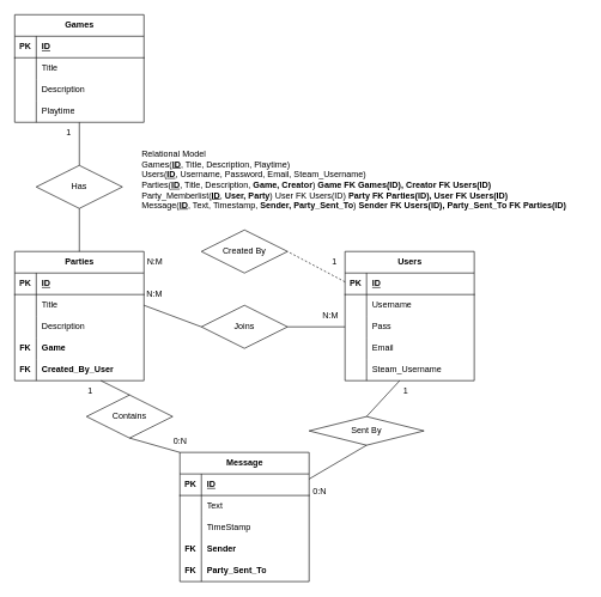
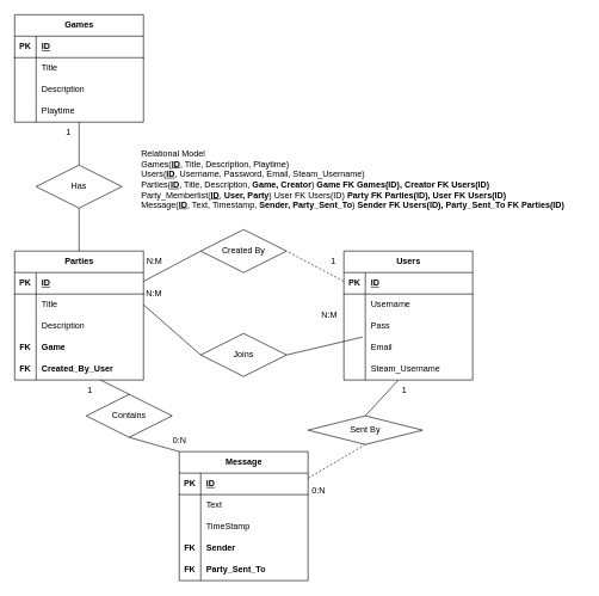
  <mxCell id="0" />
  <mxCell id="1" parent="0" />
  <mxCell id="2" value="Games" style="shape=table;startSize=30;container=1;collapsible=1;childLayout=tableLayout;fixedRows=1;rowLines=0;fontStyle=1;align=center;resizeLast=1;html=1;" vertex="1" parent="1"><mxGeometry x="20" y="20" width="180" height="150" as="geometry" /></mxCell>
  <mxCell id="3" value="" style="shape=tableRow;horizontal=0;startSize=0;swimlaneHead=0;swimlaneBody=0;fillColor=none;collapsible=0;dropTarget=0;points=[[0,0.5],[1,0.5]];portConstraint=eastwest;top=0;left=0;right=0;bottom=1;" vertex="1" parent="2"><mxGeometry y="30" width="180" height="30" as="geometry" /></mxCell>
  <mxCell id="4" value="PK" style="shape=partialRectangle;connectable=0;fillColor=none;top=0;left=0;bottom=0;right=0;fontStyle=1;overflow=hidden;whiteSpace=wrap;html=1;" vertex="1" parent="3"><mxGeometry width="30" height="30" as="geometry"><mxRectangle width="30" height="30" as="alternateBounds" /></mxGeometry></mxCell>
  <mxCell id="5" value="ID" style="shape=partialRectangle;connectable=0;fillColor=none;top=0;left=0;bottom=0;right=0;align=left;spacingLeft=6;fontStyle=5;overflow=hidden;whiteSpace=wrap;html=1;" vertex="1" parent="3"><mxGeometry x="30" width="150" height="30" as="geometry"><mxRectangle width="150" height="30" as="alternateBounds" /></mxGeometry></mxCell>
  <mxCell id="6" value="" style="shape=tableRow;horizontal=0;startSize=0;swimlaneHead=0;swimlaneBody=0;fillColor=none;collapsible=0;dropTarget=0;points=[[0,0.5],[1,0.5]];portConstraint=eastwest;top=0;left=0;right=0;bottom=0;" vertex="1" parent="2"><mxGeometry y="60" width="180" height="30" as="geometry" /></mxCell>
  <mxCell id="7" value="" style="shape=partialRectangle;connectable=0;fillColor=none;top=0;left=0;bottom=0;right=0;editable=1;overflow=hidden;whiteSpace=wrap;html=1;" vertex="1" parent="6"><mxGeometry width="30" height="30" as="geometry"><mxRectangle width="30" height="30" as="alternateBounds" /></mxGeometry></mxCell>
  <mxCell id="8" value="Title" style="shape=partialRectangle;connectable=0;fillColor=none;top=0;left=0;bottom=0;right=0;align=left;spacingLeft=6;overflow=hidden;whiteSpace=wrap;html=1;" vertex="1" parent="6"><mxGeometry x="30" width="150" height="30" as="geometry"><mxRectangle width="150" height="30" as="alternateBounds" /></mxGeometry></mxCell>
  <mxCell id="9" value="" style="shape=tableRow;horizontal=0;startSize=0;swimlaneHead=0;swimlaneBody=0;fillColor=none;collapsible=0;dropTarget=0;points=[[0,0.5],[1,0.5]];portConstraint=eastwest;top=0;left=0;right=0;bottom=0;" vertex="1" parent="2"><mxGeometry y="90" width="180" height="30" as="geometry" /></mxCell>
  <mxCell id="10" value="" style="shape=partialRectangle;connectable=0;fillColor=none;top=0;left=0;bottom=0;right=0;editable=1;overflow=hidden;whiteSpace=wrap;html=1;" vertex="1" parent="9"><mxGeometry width="30" height="30" as="geometry"><mxRectangle width="30" height="30" as="alternateBounds" /></mxGeometry></mxCell>
  <mxCell id="11" value="Description" style="shape=partialRectangle;connectable=0;fillColor=none;top=0;left=0;bottom=0;right=0;align=left;spacingLeft=6;overflow=hidden;whiteSpace=wrap;html=1;" vertex="1" parent="9"><mxGeometry x="30" width="150" height="30" as="geometry"><mxRectangle width="150" height="30" as="alternateBounds" /></mxGeometry></mxCell>
  <mxCell id="12" value="" style="shape=tableRow;horizontal=0;startSize=0;swimlaneHead=0;swimlaneBody=0;fillColor=none;collapsible=0;dropTarget=0;points=[[0,0.5],[1,0.5]];portConstraint=eastwest;top=0;left=0;right=0;bottom=0;" vertex="1" parent="2"><mxGeometry y="120" width="180" height="30" as="geometry" /></mxCell>
  <mxCell id="13" value="" style="shape=partialRectangle;connectable=0;fillColor=none;top=0;left=0;bottom=0;right=0;editable=1;overflow=hidden;whiteSpace=wrap;html=1;" vertex="1" parent="12"><mxGeometry width="30" height="30" as="geometry"><mxRectangle width="30" height="30" as="alternateBounds" /></mxGeometry></mxCell>
  <mxCell id="14" value="Playtime" style="shape=partialRectangle;connectable=0;fillColor=none;top=0;left=0;bottom=0;right=0;align=left;spacingLeft=6;overflow=hidden;whiteSpace=wrap;html=1;" vertex="1" parent="12"><mxGeometry x="30" width="150" height="30" as="geometry"><mxRectangle width="150" height="30" as="alternateBounds" /></mxGeometry></mxCell>
  <mxCell id="15" value="Users" style="shape=table;startSize=30;container=1;collapsible=1;childLayout=tableLayout;fixedRows=1;rowLines=0;fontStyle=1;align=center;resizeLast=1;html=1;" vertex="1" parent="1"><mxGeometry x="480" y="350" width="180" height="180" as="geometry" /></mxCell>
  <mxCell id="16" value="" style="shape=tableRow;horizontal=0;startSize=0;swimlaneHead=0;swimlaneBody=0;fillColor=none;collapsible=0;dropTarget=0;points=[[0,0.5],[1,0.5]];portConstraint=eastwest;top=0;left=0;right=0;bottom=1;" vertex="1" parent="15"><mxGeometry y="30" width="180" height="30" as="geometry" /></mxCell>
  <mxCell id="17" value="PK" style="shape=partialRectangle;connectable=0;fillColor=none;top=0;left=0;bottom=0;right=0;fontStyle=1;overflow=hidden;whiteSpace=wrap;html=1;" vertex="1" parent="16"><mxGeometry width="30.0" height="30" as="geometry"><mxRectangle width="30.0" height="30" as="alternateBounds" /></mxGeometry></mxCell>
  <mxCell id="18" value="ID" style="shape=partialRectangle;connectable=0;fillColor=none;top=0;left=0;bottom=0;right=0;align=left;spacingLeft=6;fontStyle=5;overflow=hidden;whiteSpace=wrap;html=1;" vertex="1" parent="16"><mxGeometry x="30.0" width="150.0" height="30" as="geometry"><mxRectangle width="150.0" height="30" as="alternateBounds" /></mxGeometry></mxCell>
  <mxCell id="19" value="" style="shape=tableRow;horizontal=0;startSize=0;swimlaneHead=0;swimlaneBody=0;fillColor=none;collapsible=0;dropTarget=0;points=[[0,0.5],[1,0.5]];portConstraint=eastwest;top=0;left=0;right=0;bottom=0;" vertex="1" parent="15"><mxGeometry y="60" width="180" height="30" as="geometry" /></mxCell>
  <mxCell id="20" value="" style="shape=partialRectangle;connectable=0;fillColor=none;top=0;left=0;bottom=0;right=0;editable=1;overflow=hidden;whiteSpace=wrap;html=1;" vertex="1" parent="19"><mxGeometry width="30.0" height="30" as="geometry"><mxRectangle width="30.0" height="30" as="alternateBounds" /></mxGeometry></mxCell>
  <mxCell id="21" value="Username" style="shape=partialRectangle;connectable=0;fillColor=none;top=0;left=0;bottom=0;right=0;align=left;spacingLeft=6;overflow=hidden;whiteSpace=wrap;html=1;" vertex="1" parent="19"><mxGeometry x="30.0" width="150.0" height="30" as="geometry"><mxRectangle width="150.0" height="30" as="alternateBounds" /></mxGeometry></mxCell>
  <mxCell id="22" value="" style="shape=tableRow;horizontal=0;startSize=0;swimlaneHead=0;swimlaneBody=0;fillColor=none;collapsible=0;dropTarget=0;points=[[0,0.5],[1,0.5]];portConstraint=eastwest;top=0;left=0;right=0;bottom=0;" vertex="1" parent="15"><mxGeometry y="90" width="180" height="30" as="geometry" /></mxCell>
  <mxCell id="23" value="" style="shape=partialRectangle;connectable=0;fillColor=none;top=0;left=0;bottom=0;right=0;editable=1;overflow=hidden;whiteSpace=wrap;html=1;" vertex="1" parent="22"><mxGeometry width="30.0" height="30" as="geometry"><mxRectangle width="30.0" height="30" as="alternateBounds" /></mxGeometry></mxCell>
  <mxCell id="24" value="Pass" style="shape=partialRectangle;connectable=0;fillColor=none;top=0;left=0;bottom=0;right=0;align=left;spacingLeft=6;overflow=hidden;whiteSpace=wrap;html=1;" vertex="1" parent="22"><mxGeometry x="30.0" width="150.0" height="30" as="geometry"><mxRectangle width="150.0" height="30" as="alternateBounds" /></mxGeometry></mxCell>
  <mxCell id="25" value="" style="shape=tableRow;horizontal=0;startSize=0;swimlaneHead=0;swimlaneBody=0;fillColor=none;collapsible=0;dropTarget=0;points=[[0,0.5],[1,0.5]];portConstraint=eastwest;top=0;left=0;right=0;bottom=0;" vertex="1" parent="15"><mxGeometry y="120" width="180" height="30" as="geometry" /></mxCell>
  <mxCell id="26" value="" style="shape=partialRectangle;connectable=0;fillColor=none;top=0;left=0;bottom=0;right=0;editable=1;overflow=hidden;whiteSpace=wrap;html=1;" vertex="1" parent="25"><mxGeometry width="30.0" height="30" as="geometry"><mxRectangle width="30.0" height="30" as="alternateBounds" /></mxGeometry></mxCell>
  <mxCell id="27" value="Email" style="shape=partialRectangle;connectable=0;fillColor=none;top=0;left=0;bottom=0;right=0;align=left;spacingLeft=6;overflow=hidden;whiteSpace=wrap;html=1;" vertex="1" parent="25"><mxGeometry x="30.0" width="150.0" height="30" as="geometry"><mxRectangle width="150.0" height="30" as="alternateBounds" /></mxGeometry></mxCell>
  <mxCell id="28" value="" style="shape=tableRow;horizontal=0;startSize=0;swimlaneHead=0;swimlaneBody=0;fillColor=none;collapsible=0;dropTarget=0;points=[[0,0.5],[1,0.5]];portConstraint=eastwest;top=0;left=0;right=0;bottom=0;" vertex="1" parent="15"><mxGeometry y="150" width="180" height="30" as="geometry" /></mxCell>
  <mxCell id="29" value="" style="shape=partialRectangle;connectable=0;fillColor=none;top=0;left=0;bottom=0;right=0;editable=1;overflow=hidden;whiteSpace=wrap;html=1;" vertex="1" parent="28"><mxGeometry width="30.0" height="30" as="geometry"><mxRectangle width="30.0" height="30" as="alternateBounds" /></mxGeometry></mxCell>
  <mxCell id="30" value="Steam_Username" style="shape=partialRectangle;connectable=0;fillColor=none;top=0;left=0;bottom=0;right=0;align=left;spacingLeft=6;overflow=hidden;whiteSpace=wrap;html=1;" vertex="1" parent="28"><mxGeometry x="30.0" width="150.0" height="30" as="geometry"><mxRectangle width="150.0" height="30" as="alternateBounds" /></mxGeometry></mxCell>
  <mxCell id="31" value="Parties" style="shape=table;startSize=30;container=1;collapsible=1;childLayout=tableLayout;fixedRows=1;rowLines=0;fontStyle=1;align=center;resizeLast=1;html=1;" vertex="1" parent="1"><mxGeometry x="20" y="350" width="180" height="180" as="geometry" /></mxCell>
  <mxCell id="32" value="" style="shape=tableRow;horizontal=0;startSize=0;swimlaneHead=0;swimlaneBody=0;fillColor=none;collapsible=0;dropTarget=0;points=[[0,0.5],[1,0.5]];portConstraint=eastwest;top=0;left=0;right=0;bottom=1;" vertex="1" parent="31"><mxGeometry y="30" width="180" height="30" as="geometry" /></mxCell>
  <mxCell id="33" value="PK" style="shape=partialRectangle;connectable=0;fillColor=none;top=0;left=0;bottom=0;right=0;fontStyle=1;overflow=hidden;whiteSpace=wrap;html=1;" vertex="1" parent="32"><mxGeometry width="30" height="30" as="geometry"><mxRectangle width="30" height="30" as="alternateBounds" /></mxGeometry></mxCell>
  <mxCell id="34" value="ID" style="shape=partialRectangle;connectable=0;fillColor=none;top=0;left=0;bottom=0;right=0;align=left;spacingLeft=6;fontStyle=5;overflow=hidden;whiteSpace=wrap;html=1;" vertex="1" parent="32"><mxGeometry x="30" width="150" height="30" as="geometry"><mxRectangle width="150" height="30" as="alternateBounds" /></mxGeometry></mxCell>
  <mxCell id="35" value="" style="shape=tableRow;horizontal=0;startSize=0;swimlaneHead=0;swimlaneBody=0;fillColor=none;collapsible=0;dropTarget=0;points=[[0,0.5],[1,0.5]];portConstraint=eastwest;top=0;left=0;right=0;bottom=0;" vertex="1" parent="31"><mxGeometry y="60" width="180" height="30" as="geometry" /></mxCell>
  <mxCell id="36" value="" style="shape=partialRectangle;connectable=0;fillColor=none;top=0;left=0;bottom=0;right=0;editable=1;overflow=hidden;whiteSpace=wrap;html=1;" vertex="1" parent="35"><mxGeometry width="30" height="30" as="geometry"><mxRectangle width="30" height="30" as="alternateBounds" /></mxGeometry></mxCell>
  <mxCell id="37" value="Title" style="shape=partialRectangle;connectable=0;fillColor=none;top=0;left=0;bottom=0;right=0;align=left;spacingLeft=6;overflow=hidden;whiteSpace=wrap;html=1;" vertex="1" parent="35"><mxGeometry x="30" width="150" height="30" as="geometry"><mxRectangle width="150" height="30" as="alternateBounds" /></mxGeometry></mxCell>
  <mxCell id="38" value="" style="shape=tableRow;horizontal=0;startSize=0;swimlaneHead=0;swimlaneBody=0;fillColor=none;collapsible=0;dropTarget=0;points=[[0,0.5],[1,0.5]];portConstraint=eastwest;top=0;left=0;right=0;bottom=0;" vertex="1" parent="31"><mxGeometry y="90" width="180" height="30" as="geometry" /></mxCell>
  <mxCell id="39" value="" style="shape=partialRectangle;connectable=0;fillColor=none;top=0;left=0;bottom=0;right=0;editable=1;overflow=hidden;whiteSpace=wrap;html=1;" vertex="1" parent="38"><mxGeometry width="30" height="30" as="geometry"><mxRectangle width="30" height="30" as="alternateBounds" /></mxGeometry></mxCell>
  <mxCell id="40" value="Description" style="shape=partialRectangle;connectable=0;fillColor=none;top=0;left=0;bottom=0;right=0;align=left;spacingLeft=6;overflow=hidden;whiteSpace=wrap;html=1;" vertex="1" parent="38"><mxGeometry x="30" width="150" height="30" as="geometry"><mxRectangle width="150" height="30" as="alternateBounds" /></mxGeometry></mxCell>
  <mxCell id="41" value="" style="shape=tableRow;horizontal=0;startSize=0;swimlaneHead=0;swimlaneBody=0;fillColor=none;collapsible=0;dropTarget=0;points=[[0,0.5],[1,0.5]];portConstraint=eastwest;top=0;left=0;right=0;bottom=0;" vertex="1" parent="31"><mxGeometry y="120" width="180" height="30" as="geometry" /></mxCell>
  <mxCell id="42" value="FK" style="shape=partialRectangle;connectable=0;fillColor=none;top=0;left=0;bottom=0;right=0;editable=1;overflow=hidden;whiteSpace=wrap;html=1;fontStyle=1" vertex="1" parent="41"><mxGeometry width="30" height="30" as="geometry"><mxRectangle width="30" height="30" as="alternateBounds" /></mxGeometry></mxCell>
  <mxCell id="43" value="Game" style="shape=partialRectangle;connectable=0;fillColor=none;top=0;left=0;bottom=0;right=0;align=left;spacingLeft=6;overflow=hidden;whiteSpace=wrap;html=1;fontStyle=1" vertex="1" parent="41"><mxGeometry x="30" width="150" height="30" as="geometry"><mxRectangle width="150" height="30" as="alternateBounds" /></mxGeometry></mxCell>
  <mxCell id="44" value="" style="shape=tableRow;horizontal=0;startSize=0;swimlaneHead=0;swimlaneBody=0;fillColor=none;collapsible=0;dropTarget=0;points=[[0,0.5],[1,0.5]];portConstraint=eastwest;top=0;left=0;right=0;bottom=0;" vertex="1" parent="31"><mxGeometry y="150" width="180" height="30" as="geometry" /></mxCell>
  <mxCell id="45" value="FK" style="shape=partialRectangle;connectable=0;fillColor=none;top=0;left=0;bottom=0;right=0;editable=1;overflow=hidden;whiteSpace=wrap;html=1;fontStyle=1" vertex="1" parent="44"><mxGeometry width="30" height="30" as="geometry"><mxRectangle width="30" height="30" as="alternateBounds" /></mxGeometry></mxCell>
  <mxCell id="46" value="Created_By_User" style="shape=partialRectangle;connectable=0;fillColor=none;top=0;left=0;bottom=0;right=0;align=left;spacingLeft=6;overflow=hidden;whiteSpace=wrap;html=1;fontStyle=1" vertex="1" parent="44"><mxGeometry x="30" width="150" height="30" as="geometry"><mxRectangle width="150" height="30" as="alternateBounds" /></mxGeometry></mxCell>
  <mxCell id="47" value="Message" style="shape=table;startSize=30;container=1;collapsible=1;childLayout=tableLayout;fixedRows=1;rowLines=0;fontStyle=1;align=center;resizeLast=1;html=1;" vertex="1" parent="1"><mxGeometry x="250" y="630" width="180" height="180" as="geometry" /></mxCell>
  <mxCell id="48" value="" style="shape=tableRow;horizontal=0;startSize=0;swimlaneHead=0;swimlaneBody=0;fillColor=none;collapsible=0;dropTarget=0;points=[[0,0.5],[1,0.5]];portConstraint=eastwest;top=0;left=0;right=0;bottom=1;" vertex="1" parent="47"><mxGeometry y="30" width="180" height="30" as="geometry" /></mxCell>
  <mxCell id="49" value="PK" style="shape=partialRectangle;connectable=0;fillColor=none;top=0;left=0;bottom=0;right=0;fontStyle=1;overflow=hidden;whiteSpace=wrap;html=1;" vertex="1" parent="48"><mxGeometry width="30" height="30" as="geometry"><mxRectangle width="30" height="30" as="alternateBounds" /></mxGeometry></mxCell>
  <mxCell id="50" value="ID" style="shape=partialRectangle;connectable=0;fillColor=none;top=0;left=0;bottom=0;right=0;align=left;spacingLeft=6;fontStyle=5;overflow=hidden;whiteSpace=wrap;html=1;" vertex="1" parent="48"><mxGeometry x="30" width="150" height="30" as="geometry"><mxRectangle width="150" height="30" as="alternateBounds" /></mxGeometry></mxCell>
  <mxCell id="51" value="" style="shape=tableRow;horizontal=0;startSize=0;swimlaneHead=0;swimlaneBody=0;fillColor=none;collapsible=0;dropTarget=0;points=[[0,0.5],[1,0.5]];portConstraint=eastwest;top=0;left=0;right=0;bottom=0;" vertex="1" parent="47"><mxGeometry y="60" width="180" height="30" as="geometry" /></mxCell>
  <mxCell id="52" value="" style="shape=partialRectangle;connectable=0;fillColor=none;top=0;left=0;bottom=0;right=0;editable=1;overflow=hidden;whiteSpace=wrap;html=1;" vertex="1" parent="51"><mxGeometry width="30" height="30" as="geometry"><mxRectangle width="30" height="30" as="alternateBounds" /></mxGeometry></mxCell>
  <mxCell id="53" value="Text" style="shape=partialRectangle;connectable=0;fillColor=none;top=0;left=0;bottom=0;right=0;align=left;spacingLeft=6;overflow=hidden;whiteSpace=wrap;html=1;" vertex="1" parent="51"><mxGeometry x="30" width="150" height="30" as="geometry"><mxRectangle width="150" height="30" as="alternateBounds" /></mxGeometry></mxCell>
  <mxCell id="54" value="" style="shape=tableRow;horizontal=0;startSize=0;swimlaneHead=0;swimlaneBody=0;fillColor=none;collapsible=0;dropTarget=0;points=[[0,0.5],[1,0.5]];portConstraint=eastwest;top=0;left=0;right=0;bottom=0;" vertex="1" parent="47"><mxGeometry y="90" width="180" height="30" as="geometry" /></mxCell>
  <mxCell id="55" value="" style="shape=partialRectangle;connectable=0;fillColor=none;top=0;left=0;bottom=0;right=0;editable=1;overflow=hidden;whiteSpace=wrap;html=1;" vertex="1" parent="54"><mxGeometry width="30" height="30" as="geometry"><mxRectangle width="30" height="30" as="alternateBounds" /></mxGeometry></mxCell>
  <mxCell id="56" value="TimeStamp" style="shape=partialRectangle;connectable=0;fillColor=none;top=0;left=0;bottom=0;right=0;align=left;spacingLeft=6;overflow=hidden;whiteSpace=wrap;html=1;" vertex="1" parent="54"><mxGeometry x="30" width="150" height="30" as="geometry"><mxRectangle width="150" height="30" as="alternateBounds" /></mxGeometry></mxCell>
  <mxCell id="57" value="" style="shape=tableRow;horizontal=0;startSize=0;swimlaneHead=0;swimlaneBody=0;fillColor=none;collapsible=0;dropTarget=0;points=[[0,0.5],[1,0.5]];portConstraint=eastwest;top=0;left=0;right=0;bottom=0;" vertex="1" parent="47"><mxGeometry y="120" width="180" height="30" as="geometry" /></mxCell>
  <mxCell id="58" value="FK" style="shape=partialRectangle;connectable=0;fillColor=none;top=0;left=0;bottom=0;right=0;editable=1;overflow=hidden;whiteSpace=wrap;html=1;fontStyle=1" vertex="1" parent="57"><mxGeometry width="30" height="30" as="geometry"><mxRectangle width="30" height="30" as="alternateBounds" /></mxGeometry></mxCell>
  <mxCell id="59" value="Sender" style="shape=partialRectangle;connectable=0;fillColor=none;top=0;left=0;bottom=0;right=0;align=left;spacingLeft=6;overflow=hidden;whiteSpace=wrap;html=1;fontStyle=1" vertex="1" parent="57"><mxGeometry x="30" width="150" height="30" as="geometry"><mxRectangle width="150" height="30" as="alternateBounds" /></mxGeometry></mxCell>
  <mxCell id="60" value="" style="shape=tableRow;horizontal=0;startSize=0;swimlaneHead=0;swimlaneBody=0;fillColor=none;collapsible=0;dropTarget=0;points=[[0,0.5],[1,0.5]];portConstraint=eastwest;top=0;left=0;right=0;bottom=0;" vertex="1" parent="47"><mxGeometry y="150" width="180" height="30" as="geometry" /></mxCell>
  <mxCell id="61" value="FK" style="shape=partialRectangle;connectable=0;fillColor=none;top=0;left=0;bottom=0;right=0;editable=1;overflow=hidden;whiteSpace=wrap;html=1;fontStyle=1" vertex="1" parent="60"><mxGeometry width="30" height="30" as="geometry"><mxRectangle width="30" height="30" as="alternateBounds" /></mxGeometry></mxCell>
  <mxCell id="62" value="Party_Sent_To" style="shape=partialRectangle;connectable=0;fillColor=none;top=0;left=0;bottom=0;right=0;align=left;spacingLeft=6;overflow=hidden;whiteSpace=wrap;html=1;fontStyle=1" vertex="1" parent="60"><mxGeometry x="30" width="150" height="30" as="geometry"><mxRectangle width="150" height="30" as="alternateBounds" /></mxGeometry></mxCell>
  <mxCell id="63" value="Has" style="shape=rhombus;perimeter=rhombusPerimeter;whiteSpace=wrap;html=1;align=center;" vertex="1" parent="1"><mxGeometry x="50" y="230" width="120" height="60" as="geometry" /></mxCell>
  <mxCell id="64" value="" style="endArrow=none;html=1;rounded=0;exitX=0.5;exitY=0;exitDx=0;exitDy=0;entryX=0.5;entryY=1;entryDx=0;entryDy=0;" edge="1" parent="1" source="31" target="63"><mxGeometry relative="1" as="geometry"><mxPoint x="200" y="360" as="sourcePoint" /><mxPoint x="360" y="360" as="targetPoint" /></mxGeometry></mxCell>
  <mxCell id="65" value="" style="endArrow=none;html=1;rounded=0;exitX=0.5;exitY=0;exitDx=0;exitDy=0;" edge="1" parent="1" source="63" target="12"><mxGeometry relative="1" as="geometry"><mxPoint x="200" y="360" as="sourcePoint" /><mxPoint x="360" y="360" as="targetPoint" /></mxGeometry></mxCell>
  <mxCell id="66" value="1" style="text;html=1;align=center;verticalAlign=middle;resizable=0;points=[];autosize=1;strokeColor=none;fillColor=none;" vertex="1" parent="1"><mxGeometry x="80" y="170" width="30" height="30" as="geometry" /></mxCell>
- <mxCell id="67" value="Joins" style="shape=rhombus;perimeter=rhombusPerimeter;whiteSpace=wrap;html=1;align=center;" vertex="1" parent="1"><mxGeometry x="280" y="425" width="120" height="60" as="geometry" /></mxCell>
+ <mxCell id="67" value="Joins" style="shape=rhombus;perimeter=rhombusPerimeter;whiteSpace=wrap;html=1;align=center;" vertex="1" parent="1"><mxGeometry x="280" y="465" width="120" height="60" as="geometry" /></mxCell>
  <mxCell id="68" value="" style="endArrow=none;html=1;rounded=0;exitX=1;exitY=0.5;exitDx=0;exitDy=0;" edge="1" parent="1" source="67" target="22"><mxGeometry relative="1" as="geometry"><mxPoint x="150" y="355" as="sourcePoint" /><mxPoint x="440" y="470" as="targetPoint" /></mxGeometry></mxCell>
  <mxCell id="69" value="" style="endArrow=none;html=1;rounded=0;entryX=0;entryY=0.5;entryDx=0;entryDy=0;exitX=1;exitY=0.5;exitDx=0;exitDy=0;" edge="1" parent="1" source="35" target="67"><mxGeometry relative="1" as="geometry"><mxPoint x="410" y="435" as="sourcePoint" /><mxPoint x="490" y="435" as="targetPoint" /></mxGeometry></mxCell>
  <mxCell id="70" value="N:M" style="text;html=1;strokeColor=none;fillColor=none;align=center;verticalAlign=middle;whiteSpace=wrap;rounded=0;" vertex="1" parent="1"><mxGeometry x="195" y="395" width="40" height="30" as="geometry" /></mxCell>
  <mxCell id="71" value="N:M" style="text;html=1;strokeColor=none;fillColor=none;align=center;verticalAlign=middle;whiteSpace=wrap;rounded=0;" vertex="1" parent="1"><mxGeometry x="440" y="425" width="40" height="30" as="geometry" /></mxCell>
  <mxCell id="72" value="Sent By" style="shape=rhombus;perimeter=rhombusPerimeter;whiteSpace=wrap;html=1;align=center;" vertex="1" parent="1"><mxGeometry x="430" y="580" width="160" height="40" as="geometry" /></mxCell>
- <mxCell id="73" value="" style="endArrow=none;html=1;rounded=0;entryX=0.5;entryY=1;entryDx=0;entryDy=0;" edge="1" parent="1" source="47" target="72"><mxGeometry relative="1" as="geometry"><mxPoint x="190" y="530" as="sourcePoint" /><mxPoint x="350" y="530" as="targetPoint" /></mxGeometry></mxCell>
+ <mxCell id="73" value="" style="endArrow=none;html=1;rounded=0;entryX=0.5;entryY=1;entryDx=0;entryDy=0;dashed=1;" edge="1" parent="1" source="47" target="72"><mxGeometry relative="1" as="geometry"><mxPoint x="190" y="530" as="sourcePoint" /><mxPoint x="350" y="530" as="targetPoint" /></mxGeometry></mxCell>
  <mxCell id="74" value="" style="endArrow=none;html=1;rounded=0;exitX=0.5;exitY=0;exitDx=0;exitDy=0;" edge="1" parent="1" source="72" target="28"><mxGeometry relative="1" as="geometry"><mxPoint x="190" y="530" as="sourcePoint" /><mxPoint x="350" y="530" as="targetPoint" /></mxGeometry></mxCell>
  <mxCell id="75" value="0:N" style="text;html=1;strokeColor=none;fillColor=none;align=center;verticalAlign=middle;whiteSpace=wrap;rounded=0;" vertex="1" parent="1"><mxGeometry x="430" y="670" width="30" height="30" as="geometry" /></mxCell>
  <mxCell id="76" value="1" style="text;html=1;strokeColor=none;fillColor=none;align=center;verticalAlign=middle;whiteSpace=wrap;rounded=0;" vertex="1" parent="1"><mxGeometry x="550" y="530" width="30" height="30" as="geometry" /></mxCell>
  <mxCell id="77" value="Relational Model&lt;br&gt;Games(&lt;b&gt;&lt;u&gt;ID&lt;/u&gt;&lt;/b&gt;, Title, Description, Playtime)&lt;br&gt;Users(&lt;b&gt;&lt;u&gt;ID&lt;/u&gt;&lt;/b&gt;, Username, Password, Email, Steam_Username)&lt;br&gt;Parties(&lt;b&gt;&lt;u&gt;ID&lt;/u&gt;&lt;/b&gt;, Title, Description, &lt;b&gt;Game, Creator&lt;/b&gt;) &lt;b&gt;Game FK Games(ID), Creator FK Users(ID)&lt;/b&gt;&lt;br&gt;Party_Memberlist(&lt;b&gt;&lt;u&gt;ID&lt;/u&gt;&lt;/b&gt;, &lt;b&gt;User, Party&lt;/b&gt;) User FK Users(ID) &lt;b&gt;Party FK Parties(ID), User FK Users(ID)&lt;/b&gt;&lt;br&gt;Message(&lt;u style=&quot;font-weight: bold;&quot;&gt;ID&lt;/u&gt;, Text, Timestamp, &lt;b&gt;Sender, Party_Sent_To&lt;/b&gt;) &lt;b&gt;Sender FK Users(ID), Party_Sent_To FK Parties(ID)&lt;/b&gt;" style="text;html=1;align=left;verticalAlign=middle;resizable=0;points=[];autosize=1;strokeColor=none;fillColor=none;" vertex="1" parent="1"><mxGeometry x="195" y="200" width="620" height="100" as="geometry" /></mxCell>
  <mxCell id="78" value="Created By" style="shape=rhombus;perimeter=rhombusPerimeter;whiteSpace=wrap;html=1;align=center;" vertex="1" parent="1"><mxGeometry x="280" y="320" width="120" height="60" as="geometry" /></mxCell>
  <mxCell id="79" value="" style="endArrow=none;html=1;rounded=0;entryX=1;entryY=0.5;entryDx=0;entryDy=0;dashed=1;" edge="1" parent="1" source="15" target="78"><mxGeometry relative="1" as="geometry"><mxPoint x="190" y="460" as="sourcePoint" /><mxPoint x="350" y="460" as="targetPoint" /></mxGeometry></mxCell>
+ <mxCell id="80" value="" style="endArrow=none;html=1;rounded=0;entryX=0;entryY=0.5;entryDx=0;entryDy=0;" edge="1" parent="1" source="31" target="78"><mxGeometry relative="1" as="geometry"><mxPoint x="490" y="395" as="sourcePoint" /><mxPoint x="410" y="360" as="targetPoint" /></mxGeometry></mxCell>
  <mxCell id="81" value="N:M" style="text;html=1;align=center;verticalAlign=middle;resizable=0;points=[];autosize=1;strokeColor=none;fillColor=none;" vertex="1" parent="1"><mxGeometry x="190" y="350" width="50" height="30" as="geometry" /></mxCell>
  <mxCell id="82" value="1" style="text;html=1;align=center;verticalAlign=middle;resizable=0;points=[];autosize=1;strokeColor=none;fillColor=none;" vertex="1" parent="1"><mxGeometry x="450" y="350" width="30" height="30" as="geometry" /></mxCell>
  <mxCell id="83" value="Contains" style="shape=rhombus;perimeter=rhombusPerimeter;whiteSpace=wrap;html=1;align=center;" vertex="1" parent="1"><mxGeometry x="120" y="550" width="120" height="60" as="geometry" /></mxCell>
  <mxCell id="84" value="" style="endArrow=none;html=1;rounded=0;entryX=0;entryY=0;entryDx=0;entryDy=0;exitX=0.5;exitY=1;exitDx=0;exitDy=0;" edge="1" parent="1" source="83" target="47"><mxGeometry relative="1" as="geometry"><mxPoint x="190" y="510" as="sourcePoint" /><mxPoint x="350" y="510" as="targetPoint" /></mxGeometry></mxCell>
  <mxCell id="85" value="" style="endArrow=none;html=1;rounded=0;entryX=0.5;entryY=0;entryDx=0;entryDy=0;" edge="1" parent="1" source="44" target="83"><mxGeometry relative="1" as="geometry"><mxPoint x="190" y="510" as="sourcePoint" /><mxPoint x="350" y="510" as="targetPoint" /></mxGeometry></mxCell>
  <mxCell id="86" value="1" style="text;html=1;align=center;verticalAlign=middle;resizable=0;points=[];autosize=1;strokeColor=none;fillColor=none;" vertex="1" parent="1"><mxGeometry x="110" y="530" width="30" height="30" as="geometry" /></mxCell>
  <mxCell id="87" value="0:N" style="text;html=1;align=center;verticalAlign=middle;resizable=0;points=[];autosize=1;strokeColor=none;fillColor=none;" vertex="1" parent="1"><mxGeometry x="230" y="600" width="40" height="30" as="geometry" /></mxCell>
